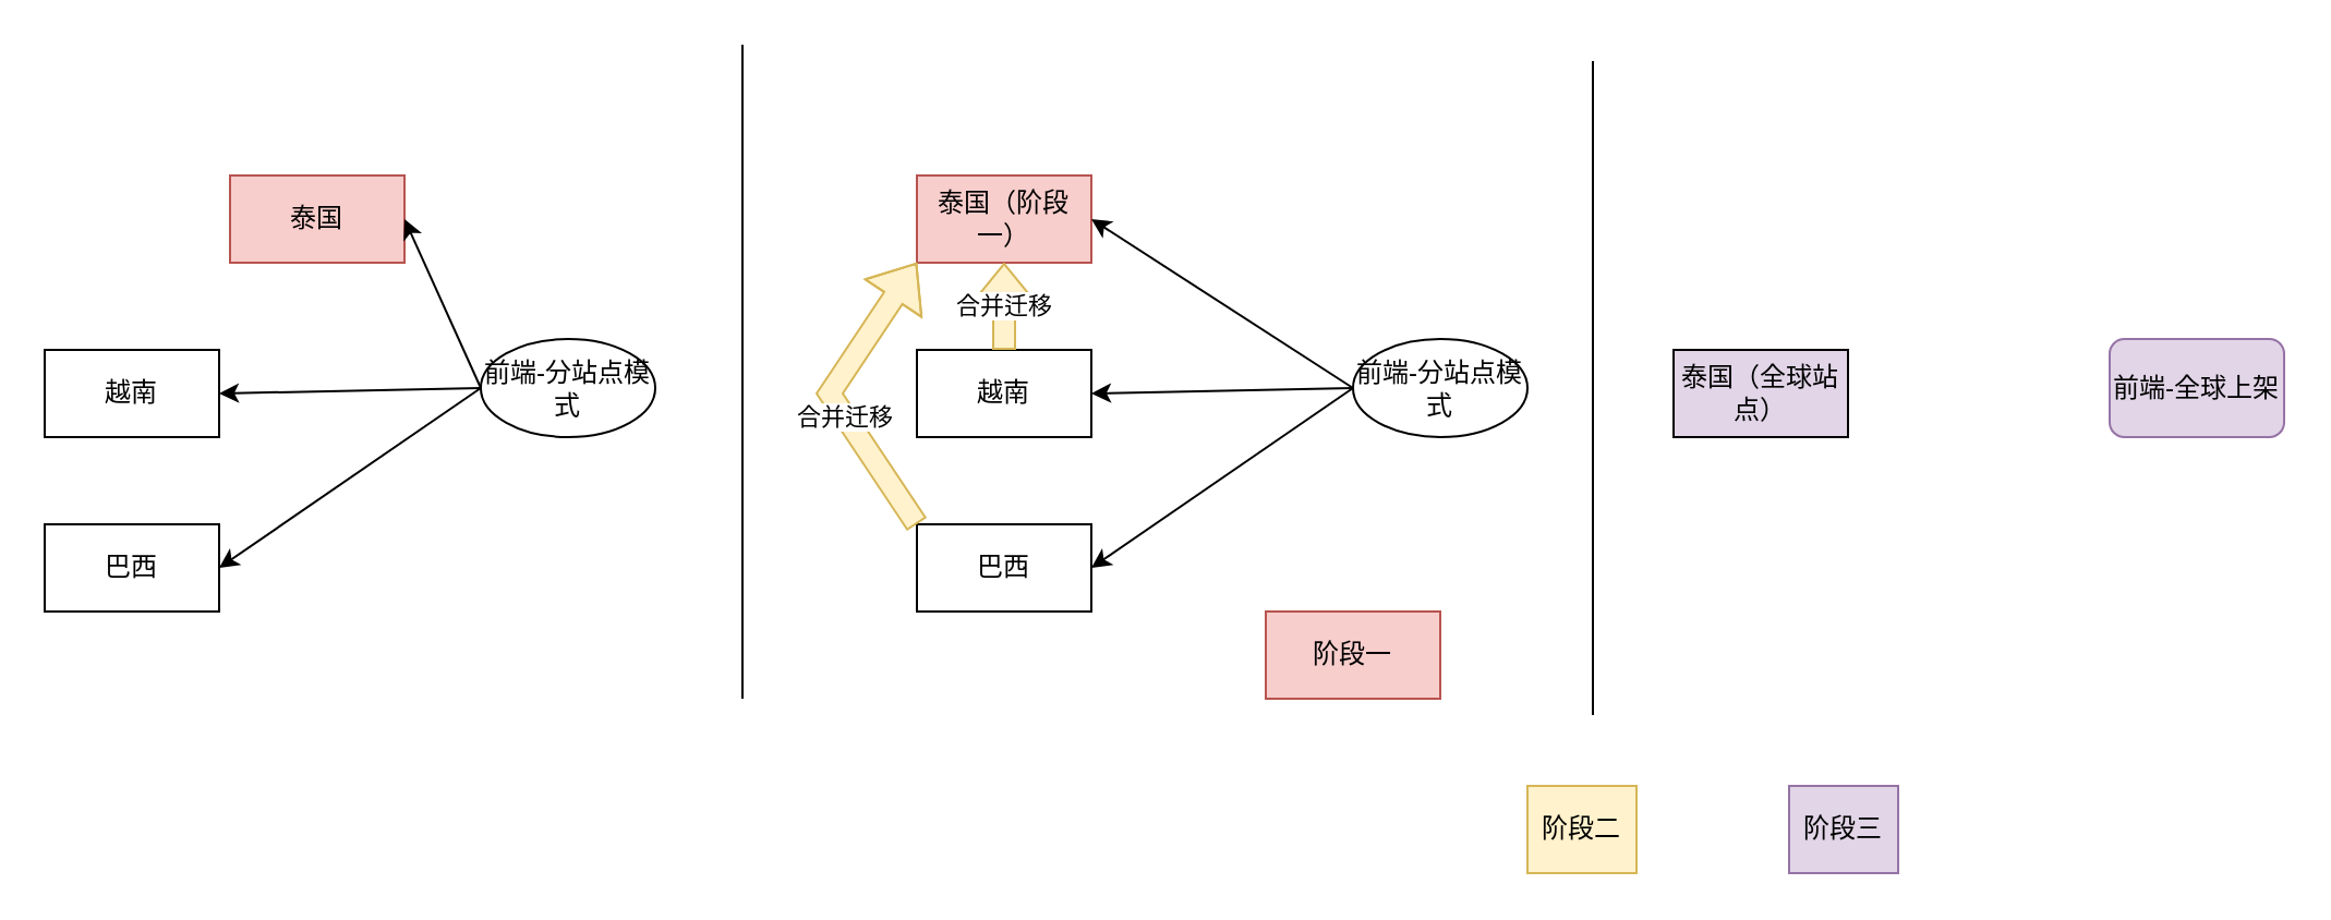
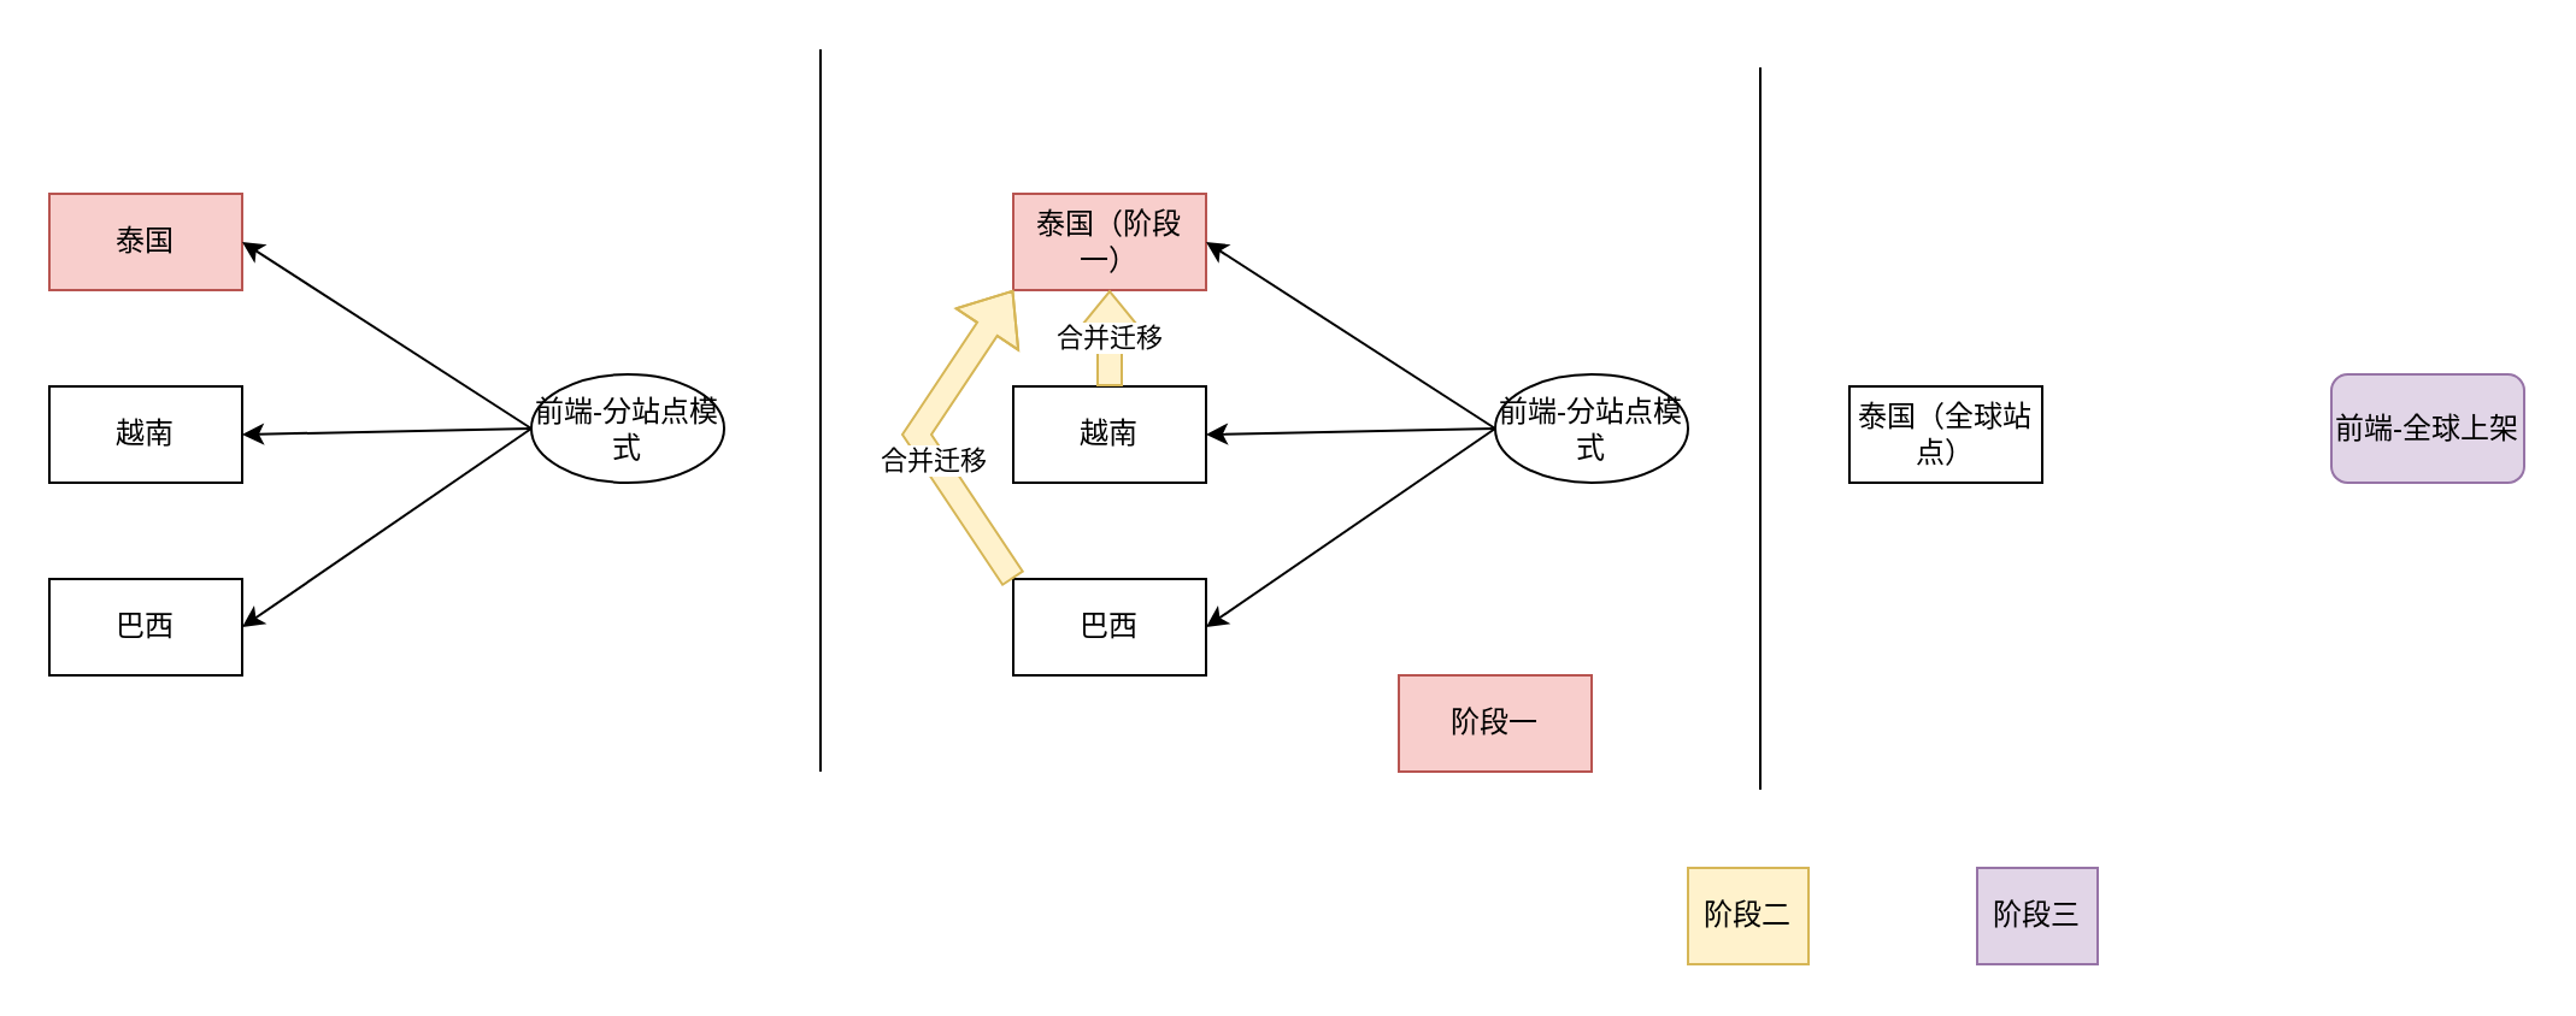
  <mxCell id="0" />
  <mxCell id="1" parent="0" />
- <mxCell id="2" value="泰国" style="rounded=0;whiteSpace=wrap;html=1;fillColor=#f8cecc;strokeColor=#b85450;" vertex="1" parent="1"><mxGeometry x="105" y="80" width="80" height="40" as="geometry" /></mxCell>
+ <mxCell id="2" value="泰国" style="rounded=0;whiteSpace=wrap;html=1;fillColor=#f8cecc;strokeColor=#b85450;" vertex="1" parent="1"><mxGeometry x="20" y="80" width="80" height="40" as="geometry" /></mxCell>
  <mxCell id="3" value="越南" style="rounded=0;whiteSpace=wrap;html=1;" vertex="1" parent="1"><mxGeometry x="20" y="160" width="80" height="40" as="geometry" /></mxCell>
  <mxCell id="4" value="巴西" style="rounded=0;whiteSpace=wrap;html=1;" vertex="1" parent="1"><mxGeometry x="20" y="240" width="80" height="40" as="geometry" /></mxCell>
  <mxCell id="5" style="rounded=0;orthogonalLoop=1;jettySize=auto;html=1;exitX=0;exitY=0.5;exitDx=0;exitDy=0;entryX=1;entryY=0.5;entryDx=0;entryDy=0;" edge="1" parent="1" source="8" target="2"><mxGeometry relative="1" as="geometry" /></mxCell>
  <mxCell id="6" style="rounded=0;orthogonalLoop=1;jettySize=auto;html=1;exitX=0;exitY=0.5;exitDx=0;exitDy=0;entryX=1;entryY=0.5;entryDx=0;entryDy=0;" edge="1" parent="1" source="8" target="3"><mxGeometry relative="1" as="geometry" /></mxCell>
  <mxCell id="7" style="rounded=0;orthogonalLoop=1;jettySize=auto;html=1;exitX=0;exitY=0.5;exitDx=0;exitDy=0;entryX=1;entryY=0.5;entryDx=0;entryDy=0;" edge="1" parent="1" source="8" target="4"><mxGeometry relative="1" as="geometry" /></mxCell>
  <mxCell id="8" value="前端-分站点模式" style="ellipse;whiteSpace=wrap;html=1;" vertex="1" parent="1"><mxGeometry x="220" y="155" width="80" height="45" as="geometry" /></mxCell>
  <mxCell id="9" value="泰国（阶段一）" style="rounded=0;whiteSpace=wrap;html=1;fillColor=#f8cecc;strokeColor=#b85450;" vertex="1" parent="1"><mxGeometry x="420" y="80" width="80" height="40" as="geometry" /></mxCell>
  <mxCell id="10" value="越南" style="rounded=0;whiteSpace=wrap;html=1;" vertex="1" parent="1"><mxGeometry x="420" y="160" width="80" height="40" as="geometry" /></mxCell>
  <mxCell id="11" value="巴西" style="rounded=0;whiteSpace=wrap;html=1;" vertex="1" parent="1"><mxGeometry x="420" y="240" width="80" height="40" as="geometry" /></mxCell>
  <mxCell id="12" style="rounded=0;orthogonalLoop=1;jettySize=auto;html=1;exitX=0;exitY=0.5;exitDx=0;exitDy=0;entryX=1;entryY=0.5;entryDx=0;entryDy=0;" edge="1" parent="1" source="15" target="9"><mxGeometry relative="1" as="geometry" /></mxCell>
  <mxCell id="13" style="rounded=0;orthogonalLoop=1;jettySize=auto;html=1;exitX=0;exitY=0.5;exitDx=0;exitDy=0;entryX=1;entryY=0.5;entryDx=0;entryDy=0;" edge="1" parent="1" source="15" target="10"><mxGeometry relative="1" as="geometry" /></mxCell>
  <mxCell id="14" style="rounded=0;orthogonalLoop=1;jettySize=auto;html=1;exitX=0;exitY=0.5;exitDx=0;exitDy=0;entryX=1;entryY=0.5;entryDx=0;entryDy=0;" edge="1" parent="1" source="15" target="11"><mxGeometry relative="1" as="geometry" /></mxCell>
  <mxCell id="15" value="前端-分站点模式" style="ellipse;whiteSpace=wrap;html=1;" vertex="1" parent="1"><mxGeometry x="620" y="155" width="80" height="45" as="geometry" /></mxCell>
  <mxCell id="16" value="合并迁移" style="shape=flexArrow;endArrow=classic;html=1;rounded=0;entryX=0.5;entryY=1;entryDx=0;entryDy=0;exitX=0.5;exitY=0;exitDx=0;exitDy=0;fillColor=#fff2cc;strokeColor=#d6b656;" edge="1" parent="1" source="10" target="9"><mxGeometry width="50" height="50" relative="1" as="geometry"><mxPoint x="350" y="320" as="sourcePoint" /><mxPoint x="400" y="270" as="targetPoint" /></mxGeometry></mxCell>
  <mxCell id="17" value="" style="shape=flexArrow;endArrow=classic;html=1;rounded=0;entryX=0;entryY=1;entryDx=0;entryDy=0;exitX=0;exitY=0;exitDx=0;exitDy=0;fillColor=#fff2cc;strokeColor=#d6b656;" edge="1" parent="1" source="11" target="9"><mxGeometry width="50" height="50" relative="1" as="geometry"><mxPoint x="350" y="320" as="sourcePoint" /><mxPoint x="400" y="270" as="targetPoint" /><Array as="points"><mxPoint x="380" y="180" /></Array></mxGeometry></mxCell>
  <mxCell id="18" value="合并迁移" style="edgeLabel;html=1;align=center;verticalAlign=middle;resizable=0;points=[];" vertex="1" connectable="0" parent="17"><mxGeometry x="-0.169" relative="1" as="geometry"><mxPoint as="offset" /></mxGeometry></mxCell>
- <mxCell id="19" value="泰国（全球站点）" style="rounded=0;whiteSpace=wrap;html=1;fillColor=#e1d5e7;" vertex="1" parent="1"><mxGeometry x="767" y="160" width="80" height="40" as="geometry" /></mxCell>
+ <mxCell id="19" value="泰国（全球站点）" style="rounded=0;whiteSpace=wrap;html=1;" vertex="1" parent="1"><mxGeometry x="767" y="160" width="80" height="40" as="geometry" /></mxCell>
  <mxCell id="20" value="前端-全球上架" style="whiteSpace=wrap;html=1;fillColor=#e1d5e7;strokeColor=#9673a6;rounded=1;" vertex="1" parent="1"><mxGeometry x="967" y="155" width="80" height="45" as="geometry" /></mxCell>
  <mxCell id="21" value="阶段一" style="rounded=0;whiteSpace=wrap;html=1;fillColor=#f8cecc;strokeColor=#b85450;" vertex="1" parent="1"><mxGeometry x="580" y="280" width="80" height="40" as="geometry" /></mxCell>
  <mxCell id="22" value="阶段二" style="rounded=0;whiteSpace=wrap;html=1;fillColor=#fff2cc;strokeColor=#d6b656;" vertex="1" parent="1"><mxGeometry x="700" y="360" width="50" height="40" as="geometry" /></mxCell>
  <mxCell id="23" value="阶段三" style="rounded=0;whiteSpace=wrap;html=1;fillColor=#e1d5e7;strokeColor=#9673a6;" vertex="1" parent="1"><mxGeometry x="820" y="360" width="50" height="40" as="geometry" /></mxCell>
  <mxCell id="24" value="" style="endArrow=none;html=1;rounded=0;" edge="1" parent="1"><mxGeometry width="50" height="50" relative="1" as="geometry"><mxPoint x="340" y="320" as="sourcePoint" /><mxPoint x="340" y="20" as="targetPoint" /></mxGeometry></mxCell>
  <mxCell id="25" value="" style="endArrow=none;html=1;rounded=0;" edge="1" parent="1"><mxGeometry width="50" height="50" relative="1" as="geometry"><mxPoint x="730" y="327.5" as="sourcePoint" /><mxPoint x="730" y="27.5" as="targetPoint" /></mxGeometry></mxCell>
